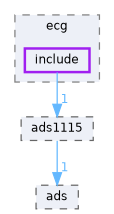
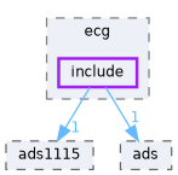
  digraph {
    compound=true
    node [color=gray40 fillcolor="#edf0f7" fontname=Helvetica fontsize=10 shape=box style="filled,dashed"]
    edge [color=steelblue1 fontcolor=steelblue1 fontname=Helvetica fontsize=10 headlabel=1 labeldistance=1.5 labelfontname=Helvetica labelfontsize=10]
    n1 [color=purple height=0.2 label=include style="filled,bold" width=0.4]
    n2 [height=0.2 label=ads1115 width=0.4]
    n3 [height=0.2 label=ads width=0.4]
    subgraph cluster_1 {
      bgcolor="#edf0f7"
      fontname=Helvetica
      fontsize=10
      label=ecg
      pencolor=grey50
      style="filled,dashed"
      n1
    }
    n1 -> n2
-   n2 -> n3
+   n1 -> n3
  }
